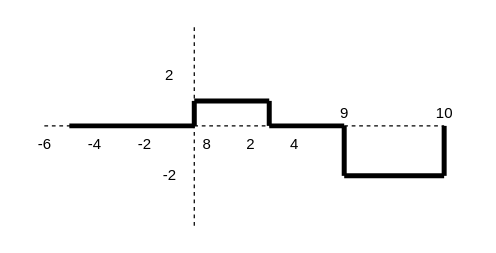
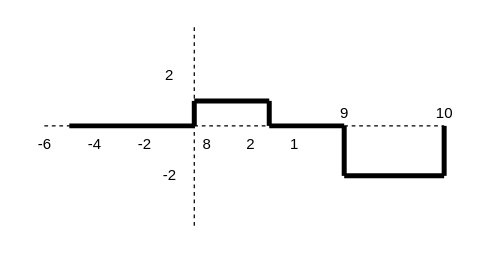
  <mxCell id="0" />
  <mxCell id="1" parent="0" />
  <mxCell id="2" value="" style="endArrow=none;dashed=1;html=1;rounded=0;" edge="1" parent="1"><mxGeometry width="50" height="50" relative="1" as="geometry"><mxPoint x="155" y="180" as="sourcePoint" /><mxPoint x="155" y="20" as="targetPoint" /></mxGeometry></mxCell>
  <mxCell id="3" value="" style="endArrow=none;dashed=1;html=1;rounded=0;" edge="1" parent="1"><mxGeometry width="50" height="50" relative="1" as="geometry"><mxPoint x="35" y="100" as="sourcePoint" /><mxPoint x="355" y="100" as="targetPoint" /></mxGeometry></mxCell>
  <mxCell id="4" value="" style="endArrow=none;html=1;rounded=1;strokeWidth=4;" edge="1" parent="1"><mxGeometry width="50" height="50" relative="1" as="geometry"><mxPoint x="55" y="100" as="sourcePoint" /><mxPoint x="155" y="100" as="targetPoint" /></mxGeometry></mxCell>
  <mxCell id="5" value="" style="endArrow=none;html=1;rounded=1;strokeWidth=4;" edge="1" parent="1"><mxGeometry width="50" height="50" relative="1" as="geometry"><mxPoint x="155" y="80" as="sourcePoint" /><mxPoint x="155" y="100" as="targetPoint" /></mxGeometry></mxCell>
  <mxCell id="6" value="" style="endArrow=none;html=1;rounded=1;strokeWidth=4;" edge="1" parent="1"><mxGeometry width="50" height="50" relative="1" as="geometry"><mxPoint x="215" y="80" as="sourcePoint" /><mxPoint x="215" y="100" as="targetPoint" /></mxGeometry></mxCell>
  <mxCell id="7" value="" style="endArrow=none;html=1;rounded=1;strokeWidth=4;" edge="1" parent="1"><mxGeometry width="50" height="50" relative="1" as="geometry"><mxPoint x="215" y="100" as="sourcePoint" /><mxPoint x="275" y="100" as="targetPoint" /><Array as="points" /></mxGeometry></mxCell>
  <mxCell id="8" value="" style="endArrow=none;html=1;rounded=1;strokeWidth=4;" edge="1" parent="1"><mxGeometry width="50" height="50" relative="1" as="geometry"><mxPoint x="275" y="100" as="sourcePoint" /><mxPoint x="275" y="140" as="targetPoint" /></mxGeometry></mxCell>
  <mxCell id="9" value="" style="endArrow=none;html=1;rounded=1;strokeWidth=4;" edge="1" parent="1"><mxGeometry width="50" height="50" relative="1" as="geometry"><mxPoint x="275" y="140" as="sourcePoint" /><mxPoint x="355" y="140" as="targetPoint" /></mxGeometry></mxCell>
  <mxCell id="10" value="" style="endArrow=none;html=1;rounded=1;strokeWidth=4;" edge="1" parent="1"><mxGeometry width="50" height="50" relative="1" as="geometry"><mxPoint x="355" y="100" as="sourcePoint" /><mxPoint x="355" y="140" as="targetPoint" /></mxGeometry></mxCell>
  <mxCell id="11" value="-6" style="text;html=1;align=center;verticalAlign=middle;resizable=0;points=[];autosize=1;strokeColor=none;fillColor=none;" vertex="1" parent="1"><mxGeometry x="20" y="100" width="30" height="30" as="geometry" /></mxCell>
  <mxCell id="12" value="-4" style="text;html=1;align=center;verticalAlign=middle;resizable=0;points=[];autosize=1;strokeColor=none;fillColor=none;" vertex="1" parent="1"><mxGeometry x="60" y="100" width="30" height="30" as="geometry" /></mxCell>
  <mxCell id="13" value="-2" style="text;html=1;align=center;verticalAlign=middle;resizable=0;points=[];autosize=1;strokeColor=none;fillColor=none;" vertex="1" parent="1"><mxGeometry x="100" y="100" width="30" height="30" as="geometry" /></mxCell>
  <mxCell id="14" value="" style="endArrow=none;html=1;rounded=1;strokeWidth=4;" edge="1" parent="1"><mxGeometry width="50" height="50" relative="1" as="geometry"><mxPoint x="155" y="80" as="sourcePoint" /><mxPoint x="215" y="80" as="targetPoint" /></mxGeometry></mxCell>
  <mxCell id="15" value="8" style="text;html=1;align=center;verticalAlign=middle;resizable=0;points=[];autosize=1;strokeColor=none;fillColor=none;" vertex="1" parent="1"><mxGeometry x="150" y="100" width="30" height="30" as="geometry" /></mxCell>
  <mxCell id="16" value="2" style="text;html=1;align=center;verticalAlign=middle;resizable=0;points=[];autosize=1;strokeColor=none;fillColor=none;" vertex="1" parent="1"><mxGeometry x="185" y="100" width="30" height="30" as="geometry" /></mxCell>
- <mxCell id="17" value="4" style="text;html=1;align=center;verticalAlign=middle;resizable=0;points=[];autosize=1;strokeColor=none;fillColor=none;" vertex="1" parent="1"><mxGeometry x="220" y="100" width="30" height="30" as="geometry" /></mxCell>
+ <mxCell id="17" value="1" style="text;html=1;align=center;verticalAlign=middle;resizable=0;points=[];autosize=1;strokeColor=none;fillColor=none;" vertex="1" parent="1"><mxGeometry x="220" y="100" width="30" height="30" as="geometry" /></mxCell>
  <mxCell id="18" value="9" style="text;html=1;align=center;verticalAlign=middle;resizable=0;points=[];autosize=1;strokeColor=none;fillColor=none;" vertex="1" parent="1"><mxGeometry x="260" y="75" width="30" height="30" as="geometry" /></mxCell>
  <mxCell id="19" value="10" style="text;html=1;align=center;verticalAlign=middle;resizable=0;points=[];autosize=1;strokeColor=none;fillColor=none;" vertex="1" parent="1"><mxGeometry x="335" y="75" width="40" height="30" as="geometry" /></mxCell>
  <mxCell id="20" value="2" style="text;html=1;align=center;verticalAlign=middle;resizable=0;points=[];autosize=1;strokeColor=none;fillColor=none;" vertex="1" parent="1"><mxGeometry x="120" y="45" width="30" height="30" as="geometry" /></mxCell>
  <mxCell id="21" value="-2" style="text;html=1;align=center;verticalAlign=middle;resizable=0;points=[];autosize=1;strokeColor=none;fillColor=none;" vertex="1" parent="1"><mxGeometry x="120" y="125" width="30" height="30" as="geometry" /></mxCell>
